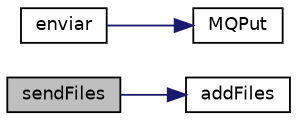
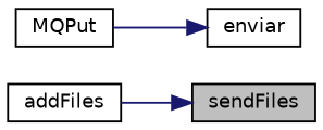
  digraph {
    rankdir=LR
    node [color=black fillcolor=white fontname=Helvetica fontsize=10 shape=record style=filled]
    edge [color=midnightblue fontname=Helvetica fontsize=10 labelfontname=Helvetica labelfontsize=10 style=solid]
    n1 [fillcolor=grey75 fontcolor=black height=0.2 label=sendFiles width=0.4]
    n2 [height=0.2 label=addFiles width=0.4]
    n3 [height=0.2 label=enviar width=0.4]
    n4 [height=0.2 label=MQPut width=0.4]
-   n1 -> n2
-   n3 -> n4
+   n2 -> n1
+   n4 -> n3
  }
